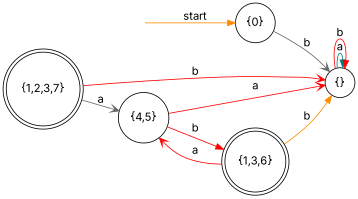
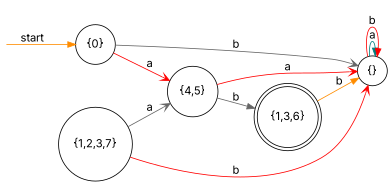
  digraph {
    fontname=Inter
    rankdir=LR
    node [fontname=Inter shape=circle]
    edge [arrowhead=normal color=red fontname=Inter]
    __start [shape=point style=invis]
    "{0}"
    "{}"
-   "{1,2,3,7}" [shape=doublecircle]
+   "{1,2,3,7}"
    "{4,5}"
    "{1,3,6}" [shape=doublecircle]
    __start -> "{0}" [color=darkorange label=start]
    "{0}" -> "{}" [arrowhead=vee color=gray40 label=b]
    "{}" -> "{}" [color=teal label=a]
    "{}" -> "{}" [label=b]
    "{1,2,3,7}" -> "{}" [arrowhead=vee label=b]
    "{1,2,3,7}" -> "{4,5}" [arrowhead=vee color=gray40 label=a]
    "{4,5}" -> "{}" [arrowhead=vee label=a]
-   "{4,5}" -> "{1,3,6}" [label=b]
+   "{4,5}" -> "{1,3,6}" [color=gray40 label=b]
    "{1,3,6}" -> "{}" [color=darkorange label=b]
-   "{1,3,6}" -> "{4,5}" [arrowhead=vee label=a]
+   "{0}" -> "{4,5}" [arrowhead=vee label=a]
  }
